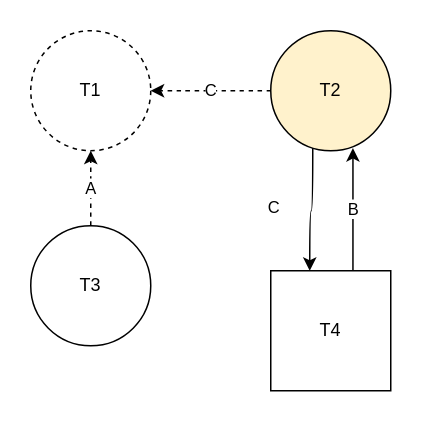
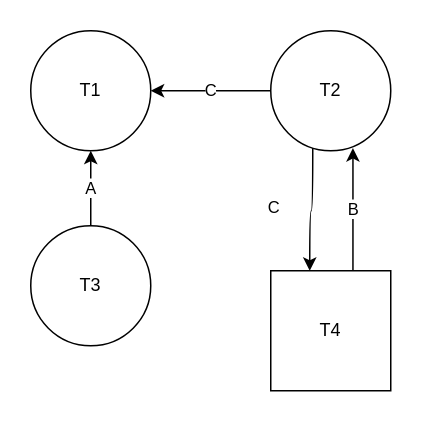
  <mxCell id="0" />
  <mxCell id="1" parent="0" />
- <mxCell id="2" value="T1" style="ellipse;whiteSpace=wrap;html=1;aspect=fixed;dashed=1;" vertex="1" parent="1"><mxGeometry x="20" y="20" width="80" height="80" as="geometry" /></mxCell>
+ <mxCell id="2" value="T1" style="ellipse;whiteSpace=wrap;html=1;aspect=fixed;" vertex="1" parent="1"><mxGeometry x="20" y="20" width="80" height="80" as="geometry" /></mxCell>
  <mxCell id="3" style="edgeStyle=orthogonalEdgeStyle;orthogonalLoop=1;jettySize=auto;html=1;exitX=0.5;exitY=1;exitDx=0;exitDy=0;entryX=0.5;entryY=0;entryDx=0;entryDy=0;strokeColor=none;curved=1;" edge="1" parent="1" source="6" target="10"><mxGeometry relative="1" as="geometry" /></mxCell>
  <mxCell id="4" value="C" style="edgeStyle=orthogonalEdgeStyle;curved=1;orthogonalLoop=1;jettySize=auto;html=1;strokeColor=#000000;" edge="1" parent="1" source="6" target="10"><mxGeometry x="-0.037" y="-26" relative="1" as="geometry"><mxPoint x="220" y="180" as="targetPoint" /><Array as="points"><mxPoint x="208" y="140" /><mxPoint x="206" y="140" /></Array><mxPoint as="offset" /></mxGeometry></mxCell>
- <mxCell id="5" value="C" style="edgeStyle=orthogonalEdgeStyle;curved=1;orthogonalLoop=1;jettySize=auto;html=1;entryX=1;entryY=0.5;entryDx=0;entryDy=0;dashed=1;" edge="1" parent="1" source="6" target="2"><mxGeometry relative="1" as="geometry" /></mxCell>
- <mxCell id="6" value="T2" style="ellipse;whiteSpace=wrap;html=1;aspect=fixed;fillColor=#fff2cc;" vertex="1" parent="1"><mxGeometry x="180" y="20" width="80" height="80" as="geometry" /></mxCell>
- <mxCell id="7" value="A" style="edgeStyle=orthogonalEdgeStyle;curved=1;orthogonalLoop=1;jettySize=auto;html=1;entryX=0.5;entryY=1;entryDx=0;entryDy=0;strokeColor=#000000;dashed=1;" edge="1" parent="1" source="8" target="2"><mxGeometry relative="1" as="geometry" /></mxCell>
+ <mxCell id="5" value="C" style="edgeStyle=orthogonalEdgeStyle;curved=1;orthogonalLoop=1;jettySize=auto;html=1;entryX=1;entryY=0.5;entryDx=0;entryDy=0;" edge="1" parent="1" source="6" target="2"><mxGeometry relative="1" as="geometry" /></mxCell>
+ <mxCell id="6" value="T2" style="ellipse;whiteSpace=wrap;html=1;aspect=fixed;" vertex="1" parent="1"><mxGeometry x="180" y="20" width="80" height="80" as="geometry" /></mxCell>
+ <mxCell id="7" value="A" style="edgeStyle=orthogonalEdgeStyle;curved=1;orthogonalLoop=1;jettySize=auto;html=1;entryX=0.5;entryY=1;entryDx=0;entryDy=0;strokeColor=#000000;" edge="1" parent="1" source="8" target="2"><mxGeometry relative="1" as="geometry" /></mxCell>
  <mxCell id="8" value="T3" style="ellipse;whiteSpace=wrap;html=1;aspect=fixed;" vertex="1" parent="1"><mxGeometry x="20" y="150" width="80" height="80" as="geometry" /></mxCell>
  <mxCell id="9" value="B" style="edgeStyle=orthogonalEdgeStyle;curved=1;orthogonalLoop=1;jettySize=auto;html=1;entryX=0.685;entryY=0.978;entryDx=0;entryDy=0;entryPerimeter=0;strokeColor=#000000;exitX=0.685;exitY=0;exitDx=0;exitDy=0;exitPerimeter=0;" edge="1" parent="1" source="10" target="6"><mxGeometry relative="1" as="geometry" /></mxCell>
  <mxCell id="10" value="T4" style="whiteSpace=wrap;html=1;aspect=fixed;rounded=0;" vertex="1" parent="1"><mxGeometry x="180" y="180" width="80" height="80" as="geometry" /></mxCell>
